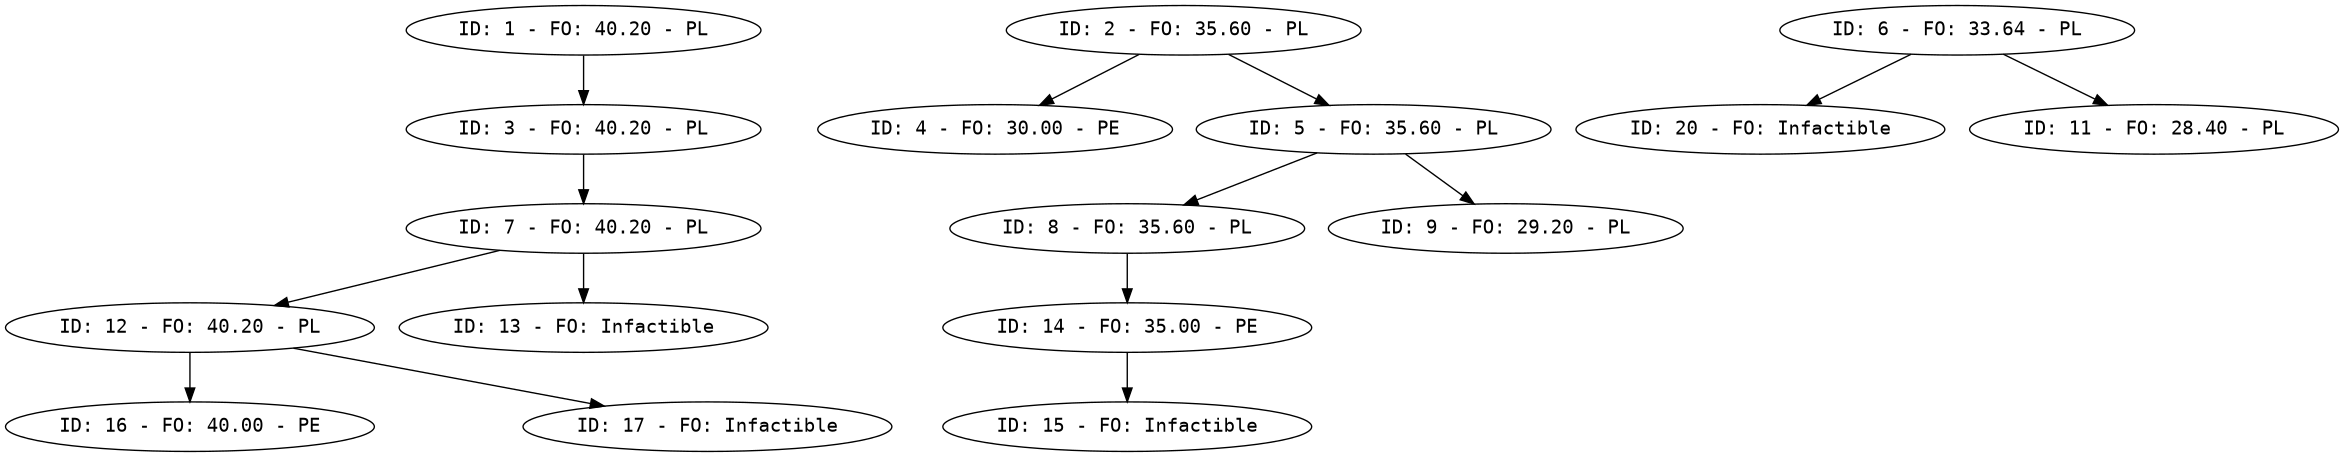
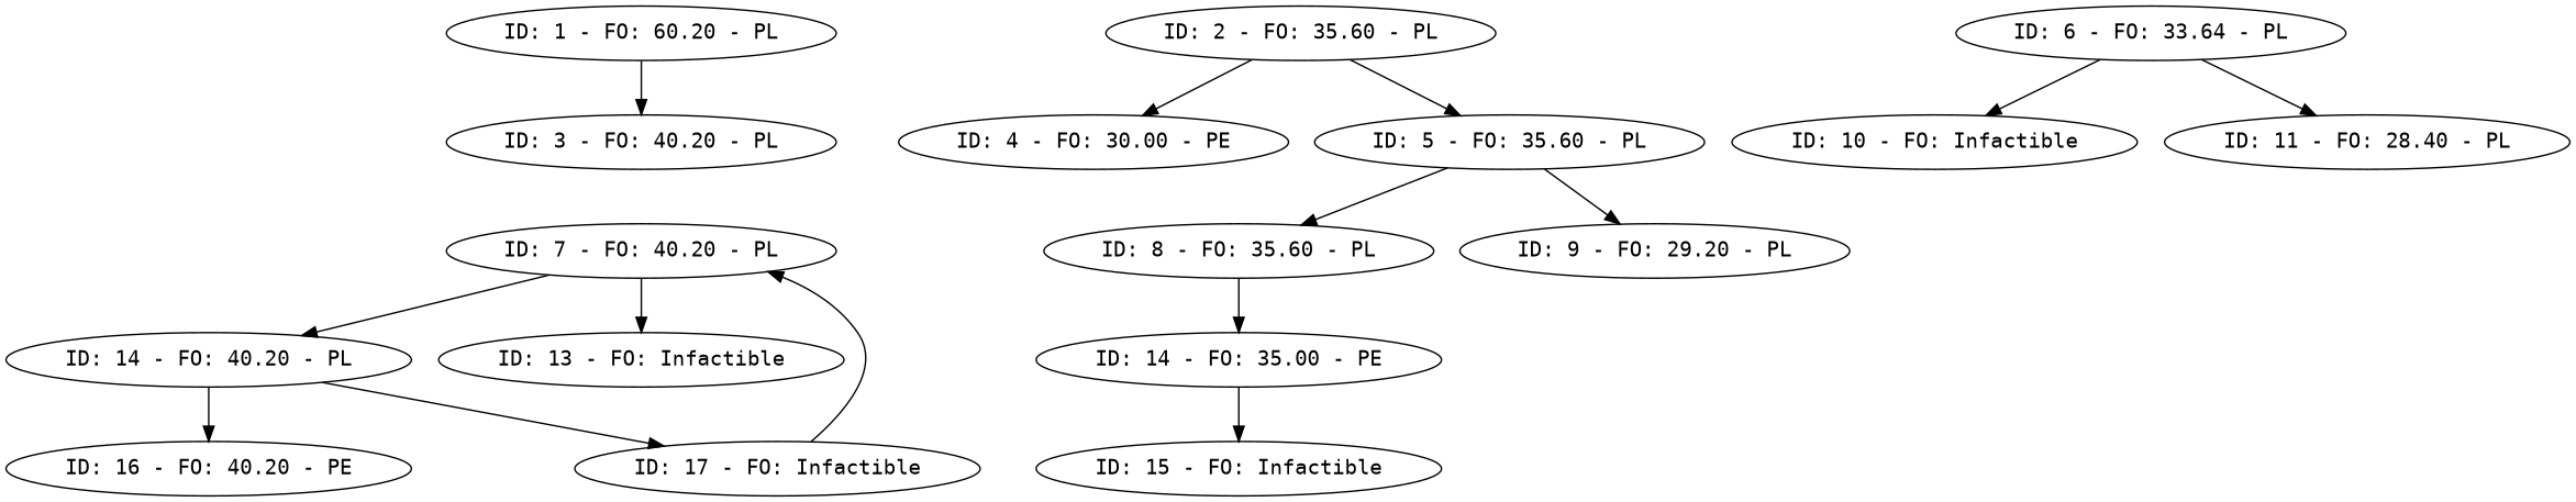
  digraph {
    fontname="DejaVu Sans Mono"
    node [fontname="DejaVu Sans Mono"]
    edge [fontname="DejaVu Sans Mono"]
-   n1 [label="ID: 1 - FO: 40.20 - PL"]
+   n1 [label="ID: 1 - FO: 60.20 - PL"]
    n2 [label="ID: 3 - FO: 40.20 - PL"]
    n3 [label="ID: 2 - FO: 35.60 - PL"]
    n4 [label="ID: 4 - FO: 30.00 - PE"]
    n5 [label="ID: 5 - FO: 35.60 - PL"]
    n6 [label="ID: 7 - FO: 40.20 - PL"]
    n7 [label="ID: 8 - FO: 35.60 - PL"]
    n8 [label="ID: 9 - FO: 29.20 - PL"]
    n9 [label="ID: 6 - FO: 33.64 - PL"]
-   n10 [label="ID: 20 - FO: Infactible"]
+   n10 [label="ID: 10 - FO: Infactible"]
    n11 [label="ID: 11 - FO: 28.40 - PL"]
-   n12 [label="ID: 12 - FO: 40.20 - PL"]
+   n12 [label="ID: 14 - FO: 40.20 - PL"]
    n13 [label="ID: 13 - FO: Infactible"]
    n14 [label="ID: 14 - FO: 35.00 - PE"]
-   n15 [label="ID: 16 - FO: 40.00 - PE"]
+   n15 [label="ID: 16 - FO: 40.20 - PE"]
    n16 [label="ID: 17 - FO: Infactible"]
    n17 [label="ID: 15 - FO: Infactible"]
    n1 -> n2
-   n2 -> n6
+   n16 -> n6
    n3 -> n4
    n3 -> n5
    n5 -> n7
    n5 -> n8
    n6 -> n12
    n6 -> n13
    n7 -> n14
    n9 -> n10
    n9 -> n11
    n12 -> n15
    n12 -> n16
    n14 -> n17
  }
